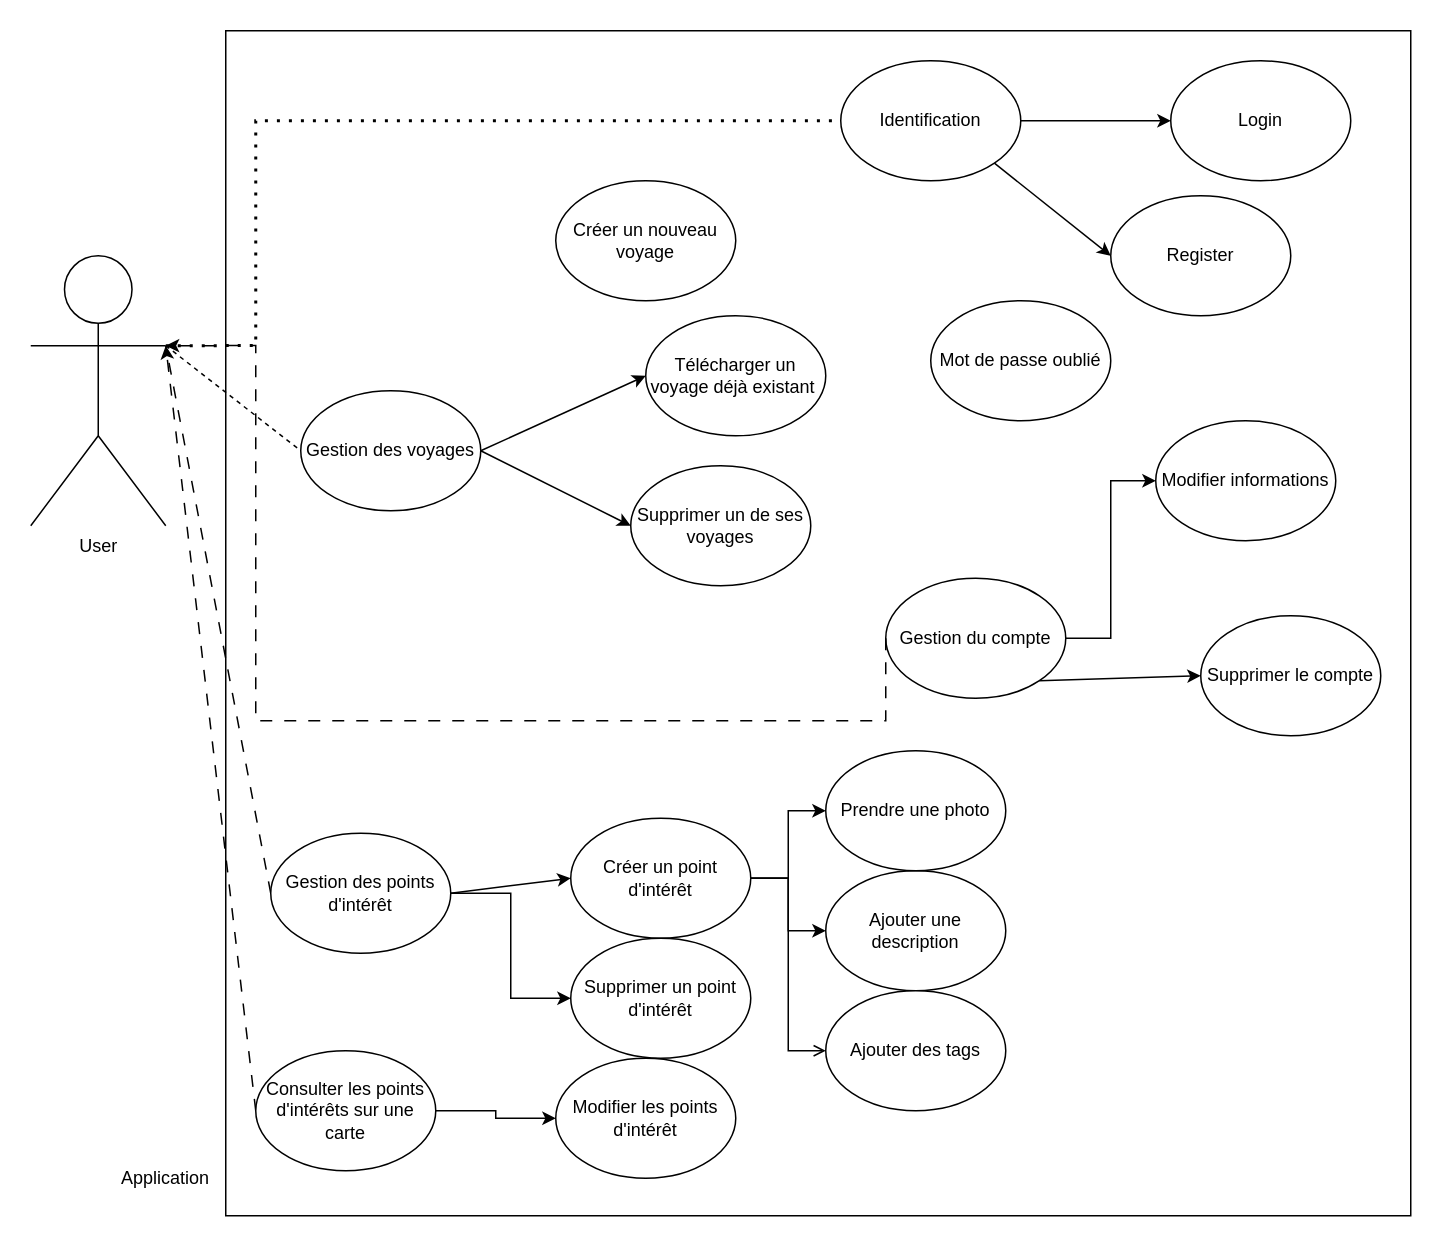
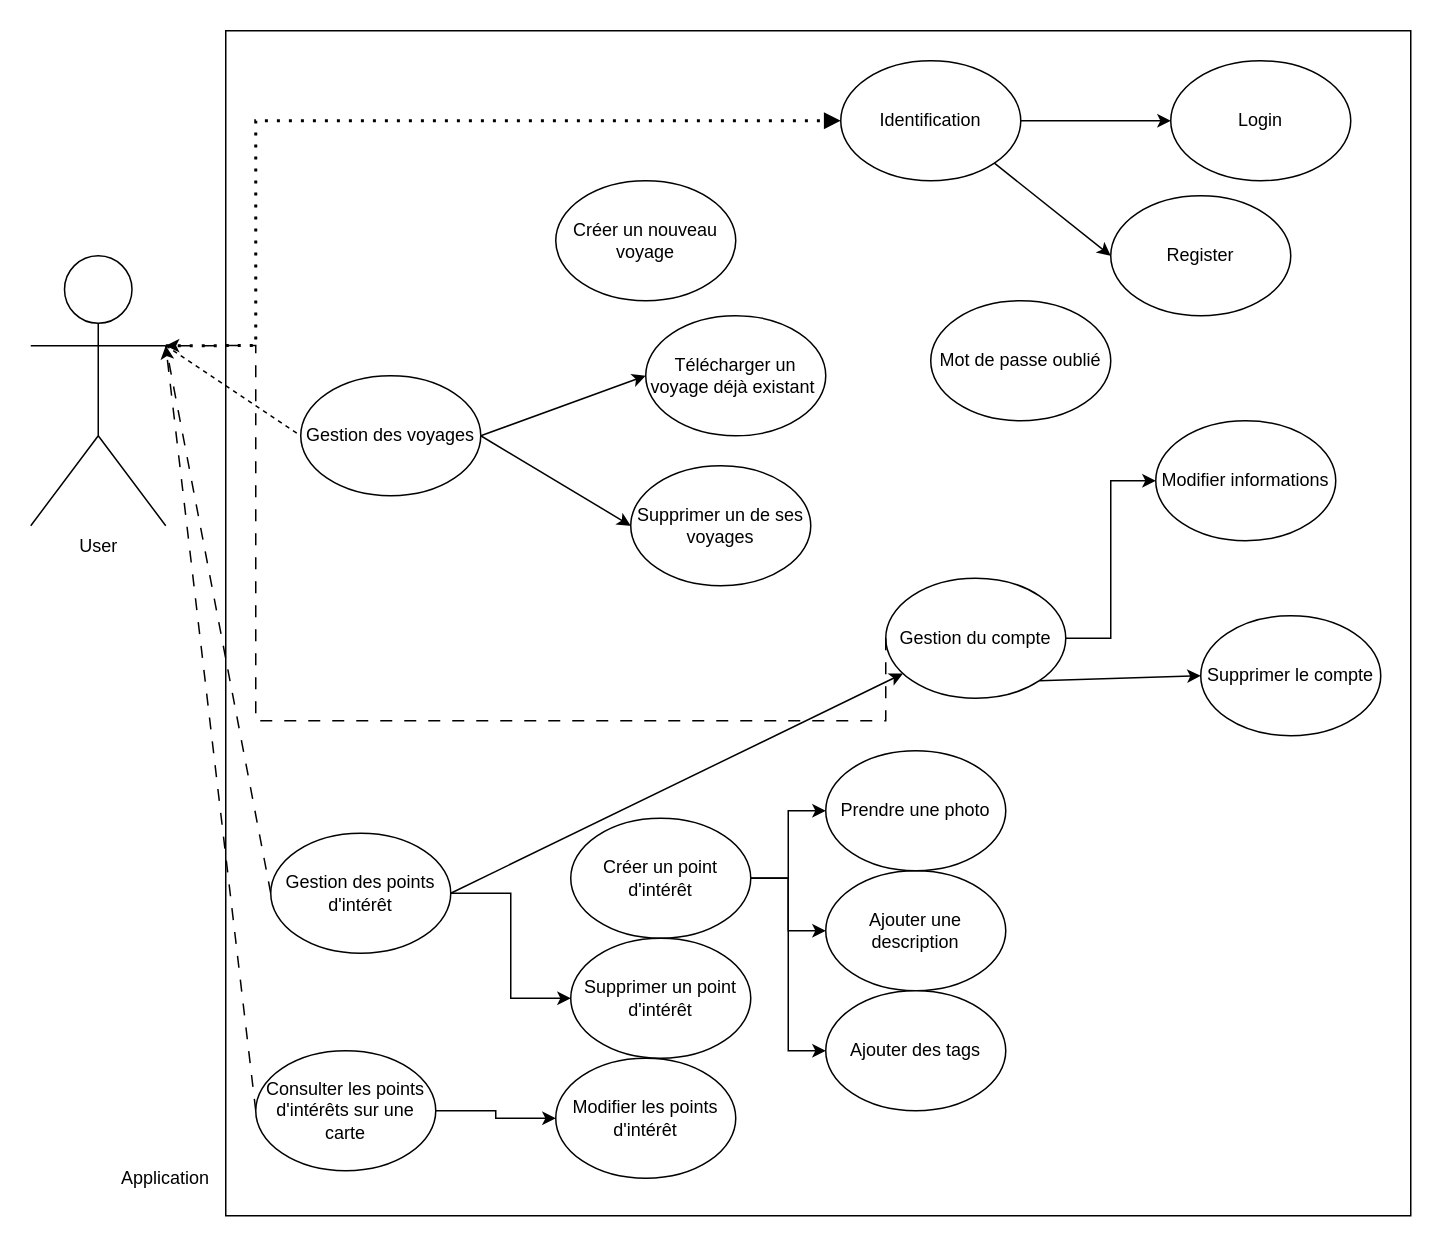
  <mxCell id="0" />
  <mxCell id="1" parent="0" />
  <mxCell id="2" value="" style="whiteSpace=wrap;html=1;aspect=fixed;" vertex="1" parent="1"><mxGeometry x="150" y="20" width="790" height="790" as="geometry" /></mxCell>
  <mxCell id="3" value="Application" style="text;html=1;strokeColor=none;fillColor=none;align=center;verticalAlign=middle;whiteSpace=wrap;rounded=0;" vertex="1" parent="1"><mxGeometry x="80" y="770" width="60" height="30" as="geometry" /></mxCell>
  <mxCell id="4" style="rounded=0;orthogonalLoop=1;jettySize=auto;html=1;exitX=1;exitY=0.333;exitDx=0;exitDy=0;exitPerimeter=0;entryX=0;entryY=0.5;entryDx=0;entryDy=0;endArrow=none;endFill=0;dashed=1;" edge="1" parent="1" source="5" target="11"><mxGeometry relative="1" as="geometry" /></mxCell>
  <mxCell id="5" value="User" style="shape=umlActor;verticalLabelPosition=bottom;verticalAlign=top;html=1;outlineConnect=0;" vertex="1" parent="1"><mxGeometry x="20" y="170" width="90" height="180" as="geometry" /></mxCell>
  <mxCell id="6" style="edgeStyle=orthogonalEdgeStyle;rounded=0;orthogonalLoop=1;jettySize=auto;html=1;exitX=1;exitY=0.5;exitDx=0;exitDy=0;entryX=0;entryY=0.5;entryDx=0;entryDy=0;" edge="1" parent="1" source="8" target="30"><mxGeometry relative="1" as="geometry" /></mxCell>
  <mxCell id="7" style="rounded=0;orthogonalLoop=1;jettySize=auto;html=1;exitX=1;exitY=1;exitDx=0;exitDy=0;entryX=0;entryY=0.5;entryDx=0;entryDy=0;" edge="1" parent="1" source="8" target="31"><mxGeometry relative="1" as="geometry" /></mxCell>
  <mxCell id="8" value="Identification" style="ellipse;whiteSpace=wrap;html=1;" vertex="1" parent="1"><mxGeometry x="560" y="40" width="120" height="80" as="geometry" /></mxCell>
  <mxCell id="9" style="rounded=0;orthogonalLoop=1;jettySize=auto;html=1;exitX=1;exitY=0.5;exitDx=0;exitDy=0;entryX=0;entryY=0.5;entryDx=0;entryDy=0;" edge="1" parent="1" source="11" target="13"><mxGeometry relative="1" as="geometry" /></mxCell>
  <mxCell id="10" style="rounded=0;orthogonalLoop=1;jettySize=auto;html=1;exitX=1;exitY=0.5;exitDx=0;exitDy=0;entryX=0;entryY=0.5;entryDx=0;entryDy=0;" edge="1" parent="1" source="11" target="19"><mxGeometry relative="1" as="geometry" /></mxCell>
- <mxCell id="11" value="Gestion des voyages" style="ellipse;whiteSpace=wrap;html=1;" vertex="1" parent="1"><mxGeometry x="200" y="260" width="120" height="80" as="geometry" /></mxCell>
+ <mxCell id="11" value="Gestion des voyages" style="ellipse;whiteSpace=wrap;html=1;" vertex="1" parent="1"><mxGeometry x="200" y="250" width="120" height="80" as="geometry" /></mxCell>
  <mxCell id="12" value="Créer un nouveau voyage" style="ellipse;whiteSpace=wrap;html=1;" vertex="1" parent="1"><mxGeometry x="370" y="120" width="120" height="80" as="geometry" /></mxCell>
  <mxCell id="13" value="Télécharger un voyage déjà existant&amp;nbsp;" style="ellipse;whiteSpace=wrap;html=1;" vertex="1" parent="1"><mxGeometry x="430" y="210" width="120" height="80" as="geometry" /></mxCell>
- <mxCell id="14" value="" style="endArrow=none;dashed=1;html=1;dashPattern=1 3;strokeWidth=2;rounded=0;exitX=1;exitY=0.333;exitDx=0;exitDy=0;exitPerimeter=0;entryX=0;entryY=0.5;entryDx=0;entryDy=0;edgeStyle=orthogonalEdgeStyle;" edge="1" parent="1" source="5" target="8"><mxGeometry width="50" height="50" relative="1" as="geometry"><mxPoint x="380" y="270" as="sourcePoint" /><mxPoint x="430" y="220" as="targetPoint" /><Array as="points"><mxPoint x="170" y="230" /><mxPoint x="170" y="80" /></Array></mxGeometry></mxCell>
+ <mxCell id="14" value="" style="endArrow=block;dashed=1;html=1;dashPattern=1 3;strokeWidth=2;rounded=0;exitX=1;exitY=0.333;exitDx=0;exitDy=0;exitPerimeter=0;entryX=0;entryY=0.5;entryDx=0;entryDy=0;edgeStyle=orthogonalEdgeStyle;" edge="1" parent="1" source="5" target="8"><mxGeometry width="50" height="50" relative="1" as="geometry"><mxPoint x="380" y="270" as="sourcePoint" /><mxPoint x="430" y="220" as="targetPoint" /><Array as="points"><mxPoint x="170" y="230" /><mxPoint x="170" y="80" /></Array></mxGeometry></mxCell>
  <mxCell id="15" style="rounded=0;orthogonalLoop=1;jettySize=auto;html=1;exitX=0;exitY=0.5;exitDx=0;exitDy=0;endArrow=none;endFill=0;dashed=1;dashPattern=8 8;" edge="1" parent="1" source="18"><mxGeometry relative="1" as="geometry"><mxPoint x="110" y="230" as="targetPoint" /></mxGeometry></mxCell>
- <mxCell id="16" style="rounded=0;orthogonalLoop=1;jettySize=auto;html=1;exitX=1;exitY=0.5;exitDx=0;exitDy=0;entryX=0;entryY=0.5;entryDx=0;entryDy=0;" edge="1" parent="1" source="18" target="23"><mxGeometry relative="1" as="geometry" /></mxCell>
+ <mxCell id="16" style="rounded=0;orthogonalLoop=1;jettySize=auto;html=1;exitX=1;exitY=0.5;exitDx=0;exitDy=0;" edge="1" parent="1" source="18" target="35"><mxGeometry relative="1" as="geometry" /></mxCell>
  <mxCell id="17" style="edgeStyle=orthogonalEdgeStyle;rounded=0;orthogonalLoop=1;jettySize=auto;html=1;exitX=1;exitY=0.5;exitDx=0;exitDy=0;entryX=0;entryY=0.5;entryDx=0;entryDy=0;" edge="1" parent="1" source="18" target="26"><mxGeometry relative="1" as="geometry" /></mxCell>
  <mxCell id="18" value="Gestion des points d'intérêt" style="ellipse;whiteSpace=wrap;html=1;" vertex="1" parent="1"><mxGeometry x="180" y="555" width="120" height="80" as="geometry" /></mxCell>
  <mxCell id="19" value="Supprimer un de ses voyages" style="ellipse;whiteSpace=wrap;html=1;" vertex="1" parent="1"><mxGeometry x="420" y="310" width="120" height="80" as="geometry" /></mxCell>
  <mxCell id="20" style="edgeStyle=orthogonalEdgeStyle;rounded=0;orthogonalLoop=1;jettySize=auto;html=1;exitX=1;exitY=0.5;exitDx=0;exitDy=0;entryX=0;entryY=0.5;entryDx=0;entryDy=0;" edge="1" parent="1" source="23" target="25"><mxGeometry relative="1" as="geometry" /></mxCell>
  <mxCell id="21" style="edgeStyle=orthogonalEdgeStyle;rounded=0;orthogonalLoop=1;jettySize=auto;html=1;exitX=1;exitY=0.5;exitDx=0;exitDy=0;entryX=0;entryY=0.5;entryDx=0;entryDy=0;" edge="1" parent="1" source="23" target="24"><mxGeometry relative="1" as="geometry" /></mxCell>
- <mxCell id="22" style="edgeStyle=orthogonalEdgeStyle;rounded=0;orthogonalLoop=1;jettySize=auto;html=1;exitX=1;exitY=0.5;exitDx=0;exitDy=0;entryX=0;entryY=0.5;entryDx=0;entryDy=0;endArrow=open;" edge="1" parent="1" source="23" target="39"><mxGeometry relative="1" as="geometry" /></mxCell>
+ <mxCell id="22" style="edgeStyle=orthogonalEdgeStyle;rounded=0;orthogonalLoop=1;jettySize=auto;html=1;exitX=1;exitY=0.5;exitDx=0;exitDy=0;entryX=0;entryY=0.5;entryDx=0;entryDy=0;" edge="1" parent="1" source="23" target="39"><mxGeometry relative="1" as="geometry" /></mxCell>
  <mxCell id="23" value="Créer un point d'intérêt" style="ellipse;whiteSpace=wrap;html=1;" vertex="1" parent="1"><mxGeometry x="380" y="545" width="120" height="80" as="geometry" /></mxCell>
  <mxCell id="24" value="Ajouter une description" style="ellipse;whiteSpace=wrap;html=1;" vertex="1" parent="1"><mxGeometry x="550" y="580" width="120" height="80" as="geometry" /></mxCell>
  <mxCell id="25" value="Prendre une photo" style="ellipse;whiteSpace=wrap;html=1;" vertex="1" parent="1"><mxGeometry x="550" y="500" width="120" height="80" as="geometry" /></mxCell>
  <mxCell id="26" value="Supprimer un point d'intérêt" style="ellipse;whiteSpace=wrap;html=1;" vertex="1" parent="1"><mxGeometry x="380" y="625" width="120" height="80" as="geometry" /></mxCell>
  <mxCell id="27" style="rounded=0;orthogonalLoop=1;jettySize=auto;html=1;exitX=0;exitY=0.5;exitDx=0;exitDy=0;dashed=1;dashPattern=8 8;" edge="1" parent="1" source="29"><mxGeometry relative="1" as="geometry"><mxPoint x="110" y="230" as="targetPoint" /></mxGeometry></mxCell>
  <mxCell id="28" style="edgeStyle=orthogonalEdgeStyle;rounded=0;orthogonalLoop=1;jettySize=auto;html=1;exitX=1;exitY=0.5;exitDx=0;exitDy=0;entryX=0;entryY=0.5;entryDx=0;entryDy=0;" edge="1" parent="1" source="29" target="40"><mxGeometry relative="1" as="geometry" /></mxCell>
  <mxCell id="29" value="Consulter les points d'intérêts sur une carte" style="ellipse;whiteSpace=wrap;html=1;" vertex="1" parent="1"><mxGeometry x="170" y="700" width="120" height="80" as="geometry" /></mxCell>
  <mxCell id="30" value="Login" style="ellipse;whiteSpace=wrap;html=1;" vertex="1" parent="1"><mxGeometry x="780" y="40" width="120" height="80" as="geometry" /></mxCell>
  <mxCell id="31" value="Register" style="ellipse;whiteSpace=wrap;html=1;" vertex="1" parent="1"><mxGeometry x="740" y="130" width="120" height="80" as="geometry" /></mxCell>
  <mxCell id="32" value="Mot de passe oublié" style="ellipse;whiteSpace=wrap;html=1;" vertex="1" parent="1"><mxGeometry x="620" y="200" width="120" height="80" as="geometry" /></mxCell>
  <mxCell id="33" style="edgeStyle=orthogonalEdgeStyle;rounded=0;orthogonalLoop=1;jettySize=auto;html=1;exitX=1;exitY=0.5;exitDx=0;exitDy=0;entryX=0;entryY=0.5;entryDx=0;entryDy=0;" edge="1" parent="1" source="35" target="36"><mxGeometry relative="1" as="geometry" /></mxCell>
  <mxCell id="34" style="rounded=0;orthogonalLoop=1;jettySize=auto;html=1;exitX=1;exitY=1;exitDx=0;exitDy=0;entryX=0;entryY=0.5;entryDx=0;entryDy=0;" edge="1" parent="1" source="35" target="37"><mxGeometry relative="1" as="geometry" /></mxCell>
  <mxCell id="35" value="Gestion du compte" style="ellipse;whiteSpace=wrap;html=1;" vertex="1" parent="1"><mxGeometry x="590" y="385" width="120" height="80" as="geometry" /></mxCell>
  <mxCell id="36" value="Modifier informations" style="ellipse;whiteSpace=wrap;html=1;" vertex="1" parent="1"><mxGeometry x="770" y="280" width="120" height="80" as="geometry" /></mxCell>
  <mxCell id="37" value="Supprimer le compte" style="ellipse;whiteSpace=wrap;html=1;" vertex="1" parent="1"><mxGeometry x="800" y="410" width="120" height="80" as="geometry" /></mxCell>
  <mxCell id="38" style="edgeStyle=orthogonalEdgeStyle;rounded=0;orthogonalLoop=1;jettySize=auto;html=1;exitX=0;exitY=0.5;exitDx=0;exitDy=0;entryX=1;entryY=0.333;entryDx=0;entryDy=0;entryPerimeter=0;dashed=1;dashPattern=8 8;" edge="1" parent="1" source="35" target="5"><mxGeometry relative="1" as="geometry"><Array as="points"><mxPoint x="590" y="480" /><mxPoint x="170" y="480" /><mxPoint x="170" y="230" /></Array></mxGeometry></mxCell>
  <mxCell id="39" value="Ajouter des tags" style="ellipse;whiteSpace=wrap;html=1;" vertex="1" parent="1"><mxGeometry x="550" y="660" width="120" height="80" as="geometry" /></mxCell>
  <mxCell id="40" value="Modifier les points d'intérêt" style="ellipse;whiteSpace=wrap;html=1;" vertex="1" parent="1"><mxGeometry x="370" y="705" width="120" height="80" as="geometry" /></mxCell>
